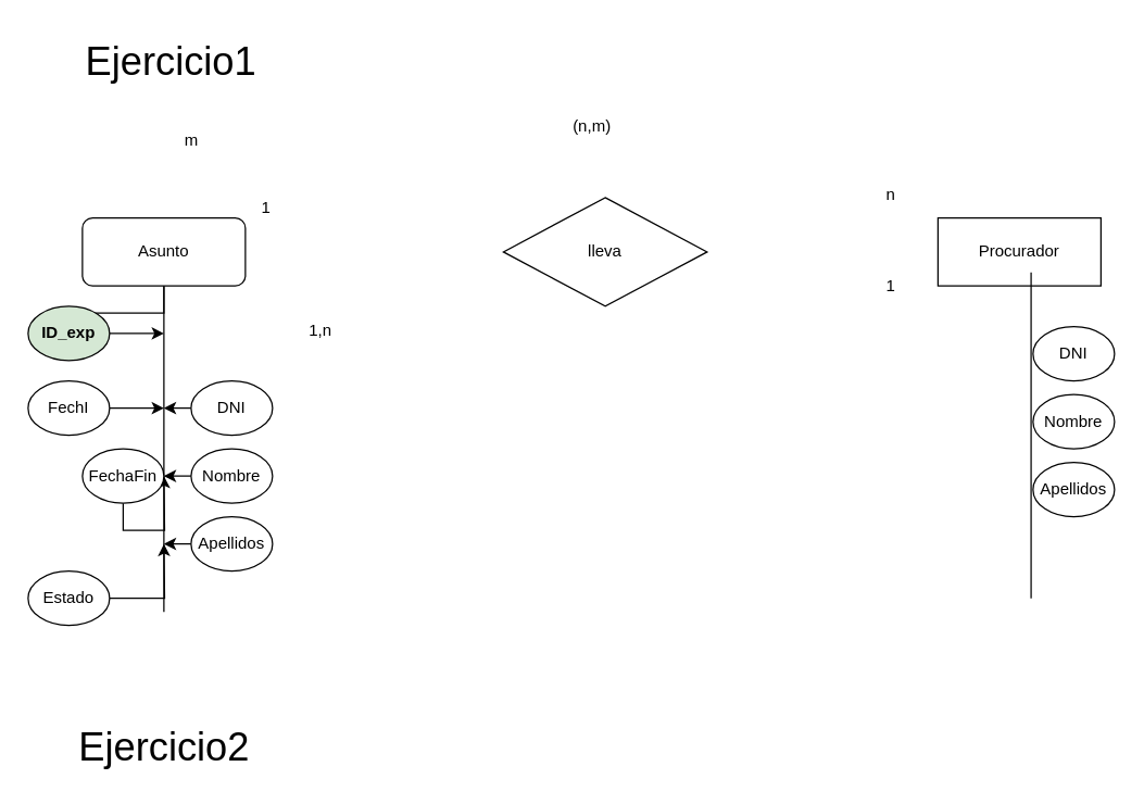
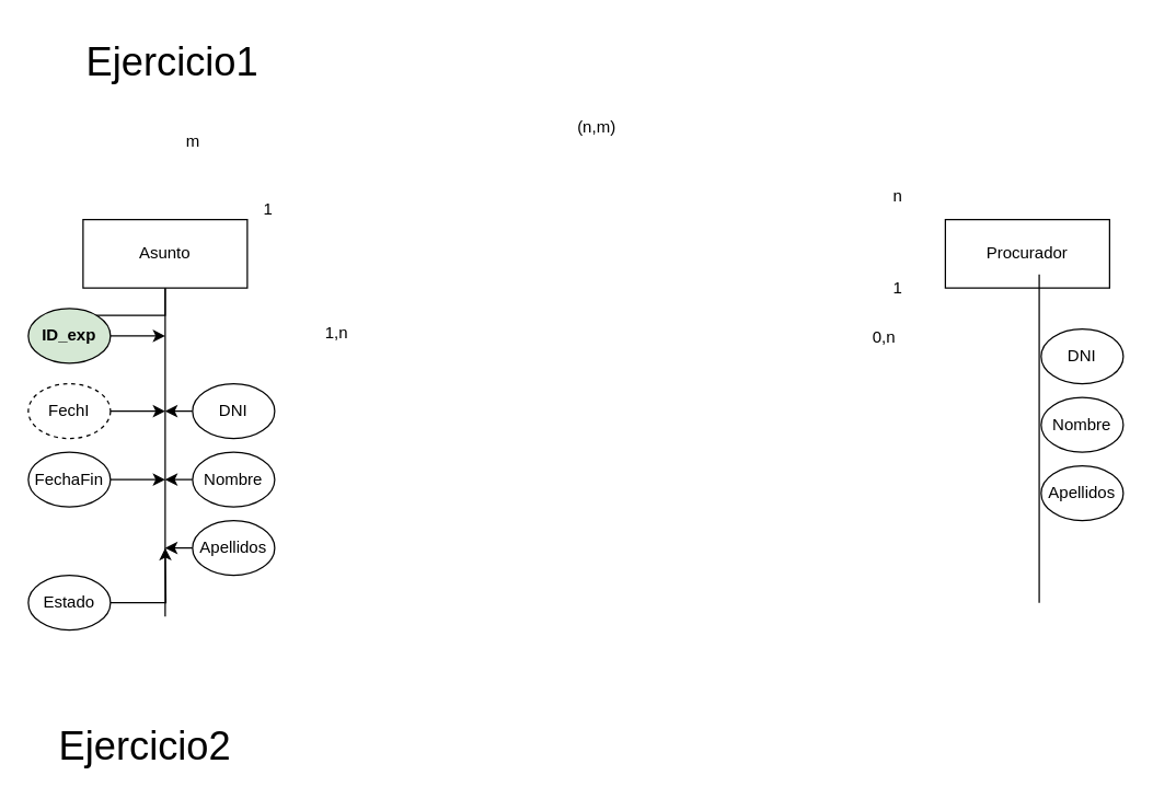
  <mxCell id="0" />
  <mxCell id="1" parent="0" />
  <mxCell id="2" value="&lt;font style=&quot;font-size: 29px;&quot;&gt;Ejercicio1&lt;/font&gt;" style="text;html=1;align=center;verticalAlign=middle;resizable=0;points=[];autosize=1;strokeColor=none;fillColor=none;" vertex="1" parent="1"><mxGeometry x="50" width="150" height="50" as="geometry" y="20" /></mxCell>
  <mxCell id="3" style="edgeStyle=orthogonalEdgeStyle;rounded=0;orthogonalLoop=1;jettySize=auto;html=1;endArrow=none;endFill=0;" edge="1" parent="1" source="4" target="9"><mxGeometry relative="1" as="geometry" /></mxCell>
- <mxCell id="4" value="Asunto" style="whiteSpace=wrap;html=1;rounded=1;" vertex="1" parent="1"><mxGeometry x="60" y="160" width="120" height="50" as="geometry" /></mxCell>
+ <mxCell id="4" value="Asunto" style="rounded=0;whiteSpace=wrap;html=1;" vertex="1" parent="1"><mxGeometry x="60" y="160" width="120" height="50" as="geometry" /></mxCell>
  <mxCell id="5" value="Procurador" style="rounded=0;whiteSpace=wrap;html=1;" vertex="1" parent="1"><mxGeometry x="690" y="160" width="120" height="50" as="geometry" /></mxCell>
- <mxCell id="6" value="lleva" style="rhombus;whiteSpace=wrap;html=1;" vertex="1" parent="1"><mxGeometry x="370" y="145" width="150" height="80" as="geometry" /></mxCell>
  <mxCell id="7" value="" style="endArrow=none;html=1;rounded=0;entryX=0.5;entryY=1;entryDx=0;entryDy=0;" edge="1" parent="1" target="4"><mxGeometry width="50" height="50" relative="1" as="geometry"><mxPoint x="120" y="450" as="sourcePoint" /><mxPoint x="280" y="270" as="targetPoint" /></mxGeometry></mxCell>
  <mxCell id="8" style="edgeStyle=orthogonalEdgeStyle;rounded=0;orthogonalLoop=1;jettySize=auto;html=1;" edge="1" parent="1" source="9"><mxGeometry relative="1" as="geometry"><mxPoint x="120" y="245" as="targetPoint" /></mxGeometry></mxCell>
  <mxCell id="9" value="&lt;b&gt;ID_exp&lt;/b&gt;" style="ellipse;whiteSpace=wrap;html=1;fillColor=#d5e8d4;" vertex="1" parent="1"><mxGeometry x="20" y="225" width="60" height="40" as="geometry" /></mxCell>
  <mxCell id="10" style="edgeStyle=orthogonalEdgeStyle;rounded=0;orthogonalLoop=1;jettySize=auto;html=1;" edge="1" parent="1" source="11"><mxGeometry relative="1" as="geometry"><mxPoint x="120" y="300" as="targetPoint" /></mxGeometry></mxCell>
- <mxCell id="11" value="FechI" style="ellipse;whiteSpace=wrap;html=1;" vertex="1" parent="1"><mxGeometry x="20" y="280" width="60" height="40" as="geometry" /></mxCell>
+ <mxCell id="11" value="FechI" style="ellipse;whiteSpace=wrap;html=1;dashed=1;" vertex="1" parent="1"><mxGeometry x="20" y="280" width="60" height="40" as="geometry" /></mxCell>
  <mxCell id="12" style="edgeStyle=orthogonalEdgeStyle;rounded=0;orthogonalLoop=1;jettySize=auto;html=1;" edge="1" parent="1" source="13"><mxGeometry relative="1" as="geometry"><mxPoint x="120" y="350" as="targetPoint" /></mxGeometry></mxCell>
- <mxCell id="13" value="FechaFin" style="ellipse;whiteSpace=wrap;html=1;" vertex="1" parent="1"><mxGeometry x="60" y="330" width="60" height="40" as="geometry" /></mxCell>
+ <mxCell id="13" value="FechaFin" style="ellipse;whiteSpace=wrap;html=1;" vertex="1" parent="1"><mxGeometry x="20" y="330" width="60" height="40" as="geometry" /></mxCell>
  <mxCell id="14" style="edgeStyle=orthogonalEdgeStyle;rounded=0;orthogonalLoop=1;jettySize=auto;html=1;" edge="1" parent="1" source="15"><mxGeometry relative="1" as="geometry"><mxPoint x="120" y="400" as="targetPoint" /></mxGeometry></mxCell>
  <mxCell id="15" value="Estado" style="ellipse;whiteSpace=wrap;html=1;" vertex="1" parent="1"><mxGeometry x="20" y="420" width="60" height="40" as="geometry" /></mxCell>
  <mxCell id="16" style="edgeStyle=orthogonalEdgeStyle;rounded=0;orthogonalLoop=1;jettySize=auto;html=1;" edge="1" parent="1" source="17"><mxGeometry relative="1" as="geometry"><mxPoint x="120" y="300" as="targetPoint" /></mxGeometry></mxCell>
  <mxCell id="17" value="DNI" style="ellipse;whiteSpace=wrap;html=1;" vertex="1" parent="1"><mxGeometry x="140" y="280" width="60" height="40" as="geometry" /></mxCell>
  <mxCell id="18" style="edgeStyle=orthogonalEdgeStyle;rounded=0;orthogonalLoop=1;jettySize=auto;html=1;" edge="1" parent="1" source="19"><mxGeometry relative="1" as="geometry"><mxPoint x="120" y="350" as="targetPoint" /></mxGeometry></mxCell>
  <mxCell id="19" value="Nombre" style="ellipse;whiteSpace=wrap;html=1;" vertex="1" parent="1"><mxGeometry x="140" y="330" width="60" height="40" as="geometry" /></mxCell>
  <mxCell id="20" style="edgeStyle=orthogonalEdgeStyle;rounded=0;orthogonalLoop=1;jettySize=auto;html=1;" edge="1" parent="1" source="21"><mxGeometry relative="1" as="geometry"><mxPoint x="120" y="400" as="targetPoint" /></mxGeometry></mxCell>
  <mxCell id="21" value="Apellidos" style="ellipse;whiteSpace=wrap;html=1;" vertex="1" parent="1"><mxGeometry x="140" y="380" width="60" height="40" as="geometry" /></mxCell>
  <mxCell id="22" value="DNI" style="ellipse;whiteSpace=wrap;html=1;" vertex="1" parent="1"><mxGeometry x="760" y="240" width="60" height="40" as="geometry" /></mxCell>
  <mxCell id="23" value="Nombre" style="ellipse;whiteSpace=wrap;html=1;" vertex="1" parent="1"><mxGeometry x="760" y="290" width="60" height="40" as="geometry" /></mxCell>
  <mxCell id="24" value="Apellidos" style="ellipse;whiteSpace=wrap;html=1;" vertex="1" parent="1"><mxGeometry x="760" y="340" width="60" height="40" as="geometry" /></mxCell>
  <mxCell id="25" value="" style="endArrow=none;html=1;rounded=0;entryX=0.5;entryY=1;entryDx=0;entryDy=0;" edge="1" parent="1"><mxGeometry width="50" height="50" relative="1" as="geometry"><mxPoint x="758.57" y="440" as="sourcePoint" /><mxPoint x="758.57" y="200" as="targetPoint" /></mxGeometry></mxCell>
  <mxCell id="26" value="1" style="text;html=1;align=center;verticalAlign=middle;resizable=0;points=[];autosize=1;strokeColor=none;fillColor=none;" vertex="1" parent="1"><mxGeometry x="180" y="138" width="30" height="30" as="geometry" /></mxCell>
  <mxCell id="27" value="n" style="text;html=1;align=center;verticalAlign=middle;resizable=0;points=[];autosize=1;strokeColor=none;fillColor=none;" vertex="1" parent="1"><mxGeometry x="640" y="128" width="30" height="30" as="geometry" /></mxCell>
  <mxCell id="28" value="1" style="text;html=1;align=center;verticalAlign=middle;resizable=0;points=[];autosize=1;strokeColor=none;fillColor=none;" vertex="1" parent="1"><mxGeometry x="640" y="195" width="30" height="30" as="geometry" /></mxCell>
  <mxCell id="29" value="m&lt;div&gt;&lt;br&gt;&lt;/div&gt;" style="text;html=1;align=center;verticalAlign=middle;resizable=0;points=[];autosize=1;strokeColor=none;fillColor=none;" vertex="1" parent="1"><mxGeometry x="125" y="90" width="30" height="40" as="geometry" /></mxCell>
  <mxCell id="30" value="(n,m)" style="text;html=1;align=center;verticalAlign=middle;resizable=0;points=[];autosize=1;strokeColor=none;fillColor=none;" vertex="1" parent="1"><mxGeometry x="410" y="78" width="50" height="30" as="geometry" /></mxCell>
- <mxCell id="31" value="1,n" style="text;html=1;align=center;verticalAlign=middle;resizable=0;points=[];autosize=1;strokeColor=none;fillColor=none;" vertex="1" parent="1"><mxGeometry x="215" y="228" width="40" height="30" as="geometry" /></mxCell>
- <mxCell id="33" value="&lt;font style=&quot;font-size: 29px;&quot;&gt;Ejercicio2&lt;/font&gt;" style="text;html=1;align=center;verticalAlign=middle;resizable=0;points=[];autosize=1;strokeColor=none;fillColor=none;" vertex="1" parent="1"><mxGeometry x="45" y="525" width="150" height="50" as="geometry" /></mxCell>
+ <mxCell id="31" value="1,n" style="text;html=1;align=center;verticalAlign=middle;resizable=0;points=[];autosize=1;strokeColor=none;fillColor=none;" vertex="1" parent="1"><mxGeometry x="225" y="228" width="40" height="30" as="geometry" /></mxCell>
+ <mxCell id="32" value="0,n&lt;div&gt;&lt;br&gt;&lt;/div&gt;" style="text;html=1;align=center;verticalAlign=middle;resizable=0;points=[];autosize=1;strokeColor=none;fillColor=none;" vertex="1" parent="1"><mxGeometry x="625" y="233" width="40" height="40" as="geometry" /></mxCell>
+ <mxCell id="33" value="&lt;font style=&quot;font-size: 29px;&quot;&gt;Ejercicio2&lt;/font&gt;" style="text;html=1;align=center;verticalAlign=middle;resizable=0;points=[];autosize=1;strokeColor=none;fillColor=none;" vertex="1" parent="1"><mxGeometry x="30" y="520" width="150" height="50" as="geometry" /></mxCell>
